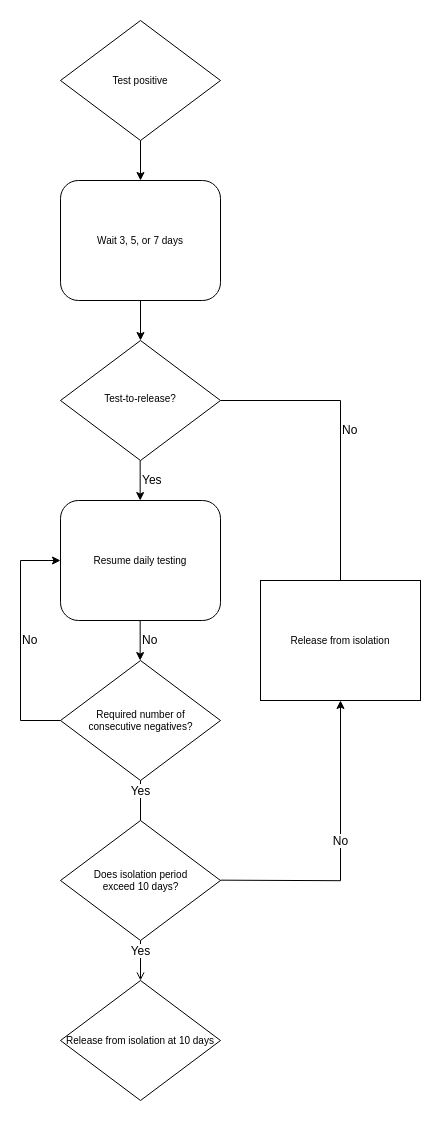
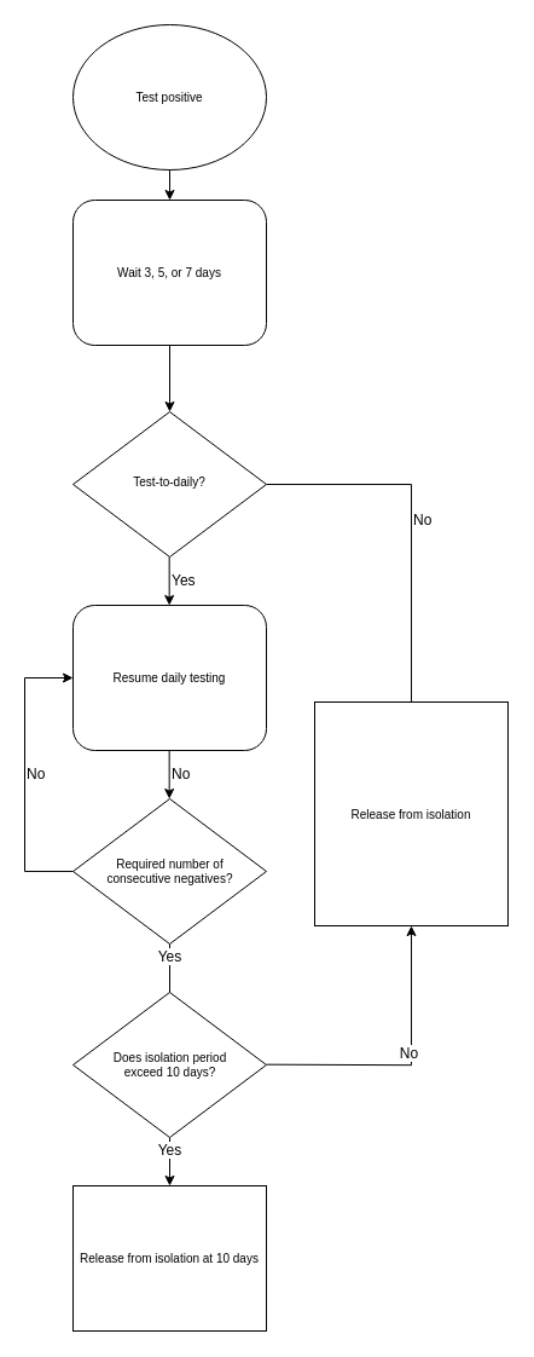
  <mxCell id="0" />
  <mxCell id="1" parent="0" />
- <mxCell id="2" value="&lt;font style=&quot;font-size: 10px;&quot;&gt;Test-to-release?&lt;/font&gt;" style="rhombus;whiteSpace=wrap;html=1;shadow=0;fontFamily=Helvetica;fontSize=10;align=center;strokeWidth=1;spacing=6;spacingTop=-4;" parent="1" vertex="1"><mxGeometry x="60" y="340" width="160" height="120" as="geometry" /></mxCell>
- <mxCell id="3" value="&lt;font style=&quot;font-size: 10px;&quot;&gt;Wait 3, 5, or 7 days&lt;/font&gt;" style="rounded=1;whiteSpace=wrap;html=1;fontSize=10;" vertex="1" parent="1"><mxGeometry x="60" y="180" width="160" height="120" as="geometry" /></mxCell>
- <mxCell id="4" value="Test positive" style="rhombus;whiteSpace=wrap;html=1;fontSize=10;" vertex="1" parent="1"><mxGeometry x="60" y="20" width="160" height="120" as="geometry" /></mxCell>
+ <mxCell id="2" value="&lt;font style=&quot;font-size: 10px;&quot;&gt;Test-to-daily?&lt;/font&gt;" style="rhombus;whiteSpace=wrap;html=1;shadow=0;fontFamily=Helvetica;fontSize=10;align=center;strokeWidth=1;spacing=6;spacingTop=-4;" parent="1" vertex="1"><mxGeometry x="60" y="340" width="160" height="120" as="geometry" /></mxCell>
+ <mxCell id="3" value="&lt;font style=&quot;font-size: 10px;&quot;&gt;Wait 3, 5, or 7 days&lt;/font&gt;" style="rounded=1;whiteSpace=wrap;html=1;fontSize=10;" vertex="1" parent="1"><mxGeometry x="60" y="165" width="160" height="120" as="geometry" /></mxCell>
+ <mxCell id="4" value="Test positive" style="ellipse;whiteSpace=wrap;html=1;fontSize=10;" vertex="1" parent="1"><mxGeometry x="60" y="20" width="160" height="120" as="geometry" /></mxCell>
  <mxCell id="5" value="&lt;font style=&quot;font-size: 10px&quot;&gt;Resume daily testing&lt;/font&gt;" style="rounded=1;whiteSpace=wrap;html=1;fontSize=10;" vertex="1" parent="1"><mxGeometry x="60" y="500" width="160" height="120" as="geometry" /></mxCell>
- <mxCell id="6" value="Release from isolation" style="rounded=0;whiteSpace=wrap;html=1;fontSize=10;" vertex="1" parent="1"><mxGeometry x="260" y="580" width="160" height="120" as="geometry" /></mxCell>
- <mxCell id="7" value="Yes" style="edgeStyle=orthogonalEdgeStyle;rounded=0;orthogonalLoop=1;jettySize=auto;html=1;fontSize=12;labelPosition=center;verticalLabelPosition=top;align=center;verticalAlign=bottom;exitX=0.5;exitY=1;exitDx=0;exitDy=0;entryX=0.5;entryY=0;entryDx=0;entryDy=0;endArrow=open;" edge="1" parent="1" source="8" target="9"><mxGeometry relative="1" as="geometry"><Array as="points"><mxPoint x="140" y="980" /></Array></mxGeometry></mxCell>
+ <mxCell id="6" value="Release from isolation" style="rounded=0;whiteSpace=wrap;html=1;fontSize=10;" vertex="1" parent="1"><mxGeometry x="260" y="580" width="160" height="185" as="geometry" /></mxCell>
+ <mxCell id="7" value="Yes" style="edgeStyle=orthogonalEdgeStyle;rounded=0;orthogonalLoop=1;jettySize=auto;html=1;fontSize=12;labelPosition=center;verticalLabelPosition=top;align=center;verticalAlign=bottom;exitX=0.5;exitY=1;exitDx=0;exitDy=0;entryX=0.5;entryY=0;entryDx=0;entryDy=0;" edge="1" parent="1" source="8" target="9"><mxGeometry relative="1" as="geometry"><Array as="points"><mxPoint x="140" y="980" /></Array></mxGeometry></mxCell>
  <mxCell id="8" value="Does isolation period &lt;br&gt;exceed 10 days?" style="rhombus;html=1;fontSize=10;" vertex="1" parent="1"><mxGeometry x="60" y="820" width="160" height="120" as="geometry" /></mxCell>
- <mxCell id="9" value="Release from isolation at 10 days" style="rhombus;whiteSpace=wrap;html=1;fontSize=10;" vertex="1" parent="1"><mxGeometry x="60" y="980" width="160" height="120" as="geometry" /></mxCell>
+ <mxCell id="9" value="Release from isolation at 10 days" style="rounded=0;whiteSpace=wrap;html=1;fontSize=10;" vertex="1" parent="1"><mxGeometry x="60" y="980" width="160" height="120" as="geometry" /></mxCell>
  <mxCell id="10" value="&lt;font style=&quot;font-size: 10px&quot;&gt;Required number of &lt;br&gt;consecutive negatives?&lt;/font&gt;" style="rhombus;html=1;fontSize=10;" vertex="1" parent="1"><mxGeometry x="60" y="660" width="160" height="120" as="geometry" /></mxCell>
  <mxCell id="11" value="" style="endArrow=classic;html=1;rounded=0;fontSize=12;exitX=0.5;exitY=1;exitDx=0;exitDy=0;entryX=0.5;entryY=0;entryDx=0;entryDy=0;" edge="1" parent="1" source="4" target="3"><mxGeometry relative="1" as="geometry"><mxPoint x="-20" y="740" as="sourcePoint" /><mxPoint x="80" y="740" as="targetPoint" /></mxGeometry></mxCell>
  <mxCell id="12" value="" style="endArrow=classic;html=1;rounded=0;fontSize=12;entryX=0.5;entryY=0;entryDx=0;entryDy=0;exitX=0.5;exitY=1;exitDx=0;exitDy=0;" edge="1" parent="1" source="3" target="2"><mxGeometry relative="1" as="geometry"><mxPoint x="130" y="300" as="sourcePoint" /><mxPoint x="150" y="190" as="targetPoint" /></mxGeometry></mxCell>
  <mxCell id="13" value="Yes" style="endArrow=classic;html=1;rounded=0;fontSize=12;exitX=0.5;exitY=1;exitDx=0;exitDy=0;entryX=0.5;entryY=0;entryDx=0;entryDy=0;labelPosition=right;verticalLabelPosition=middle;align=left;verticalAlign=middle;" edge="1" parent="1"><mxGeometry relative="1" as="geometry"><mxPoint x="139.67" y="460" as="sourcePoint" /><mxPoint x="139.67" y="500" as="targetPoint" /></mxGeometry></mxCell>
  <mxCell id="14" value="No" style="endArrow=none;html=1;rounded=0;fontSize=12;exitX=1;exitY=0.5;exitDx=0;exitDy=0;entryX=0.5;entryY=0;entryDx=0;entryDy=0;edgeStyle=orthogonalEdgeStyle;labelPosition=right;verticalLabelPosition=middle;align=left;verticalAlign=middle;" edge="1" parent="1" source="2" target="6"><mxGeometry relative="1" as="geometry"><mxPoint x="40" y="560" as="sourcePoint" /><mxPoint x="140" y="560" as="targetPoint" /></mxGeometry></mxCell>
  <mxCell id="15" value="No" style="endArrow=classic;html=1;rounded=0;fontSize=12;exitX=0.5;exitY=1;exitDx=0;exitDy=0;entryX=0.5;entryY=0;entryDx=0;entryDy=0;labelPosition=right;verticalLabelPosition=middle;align=left;verticalAlign=middle;" edge="1" parent="1"><mxGeometry relative="1" as="geometry"><mxPoint x="139.67" y="620" as="sourcePoint" /><mxPoint x="139.67" y="660" as="targetPoint" /></mxGeometry></mxCell>
  <mxCell id="16" value="Yes" style="endArrow=none;html=1;rounded=0;fontSize=12;entryX=0.5;entryY=0;entryDx=0;entryDy=0;labelPosition=center;verticalLabelPosition=top;align=center;verticalAlign=bottom;exitX=0.5;exitY=1;exitDx=0;exitDy=0;" edge="1" parent="1" source="10" target="8"><mxGeometry relative="1" as="geometry"><mxPoint x="159.67" y="480" as="sourcePoint" /><mxPoint x="159.67" y="520" as="targetPoint" /></mxGeometry></mxCell>
  <mxCell id="17" value="No" style="endArrow=classic;html=1;rounded=0;fontSize=12;entryX=0;entryY=0.5;entryDx=0;entryDy=0;labelPosition=right;verticalLabelPosition=middle;align=left;verticalAlign=middle;exitX=0;exitY=0.5;exitDx=0;exitDy=0;edgeStyle=orthogonalEdgeStyle;" edge="1" parent="1" source="10" target="5"><mxGeometry relative="1" as="geometry"><mxPoint x="230" y="730" as="sourcePoint" /><mxPoint x="270" y="730" as="targetPoint" /><Array as="points"><mxPoint x="20" y="720" /><mxPoint x="20" y="560" /></Array></mxGeometry></mxCell>
  <mxCell id="18" value="No" style="endArrow=classic;html=1;rounded=0;fontSize=12;entryX=0.5;entryY=1;entryDx=0;entryDy=0;labelPosition=center;verticalLabelPosition=top;align=center;verticalAlign=bottom;edgeStyle=orthogonalEdgeStyle;" edge="1" parent="1" target="6"><mxGeometry relative="1" as="geometry"><mxPoint x="220" y="879.67" as="sourcePoint" /><mxPoint x="260" y="879.67" as="targetPoint" /></mxGeometry></mxCell>
